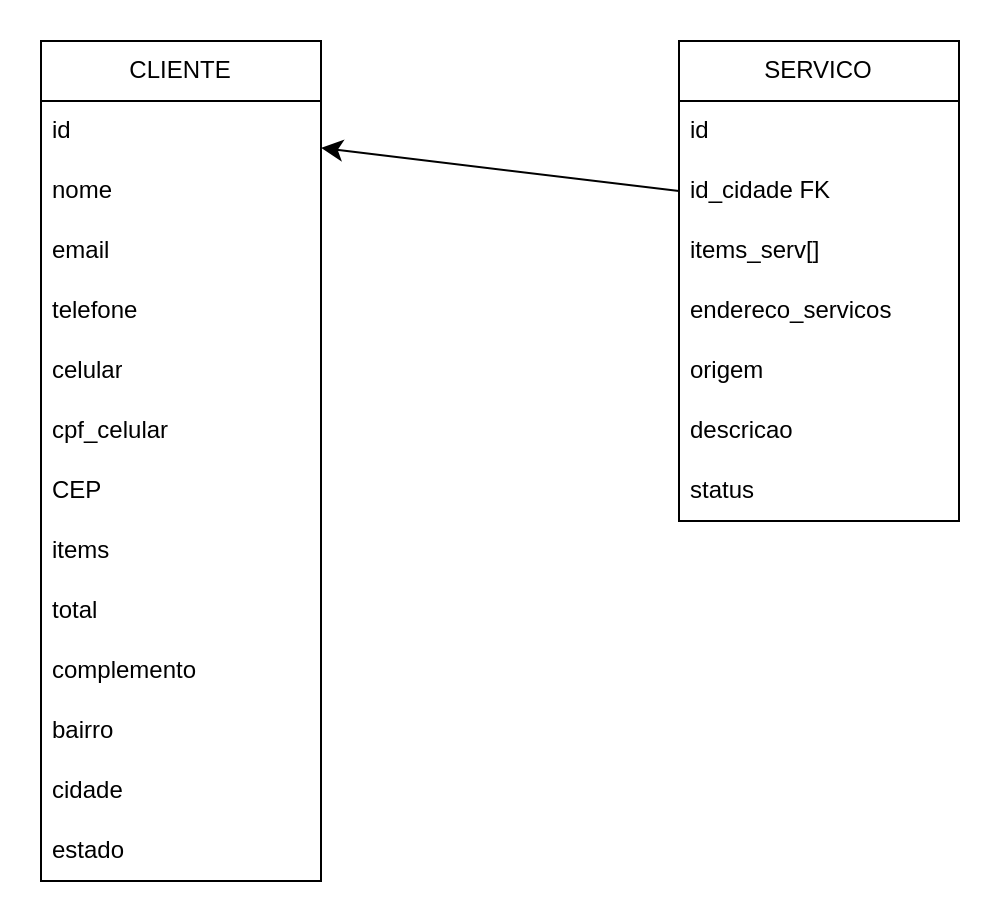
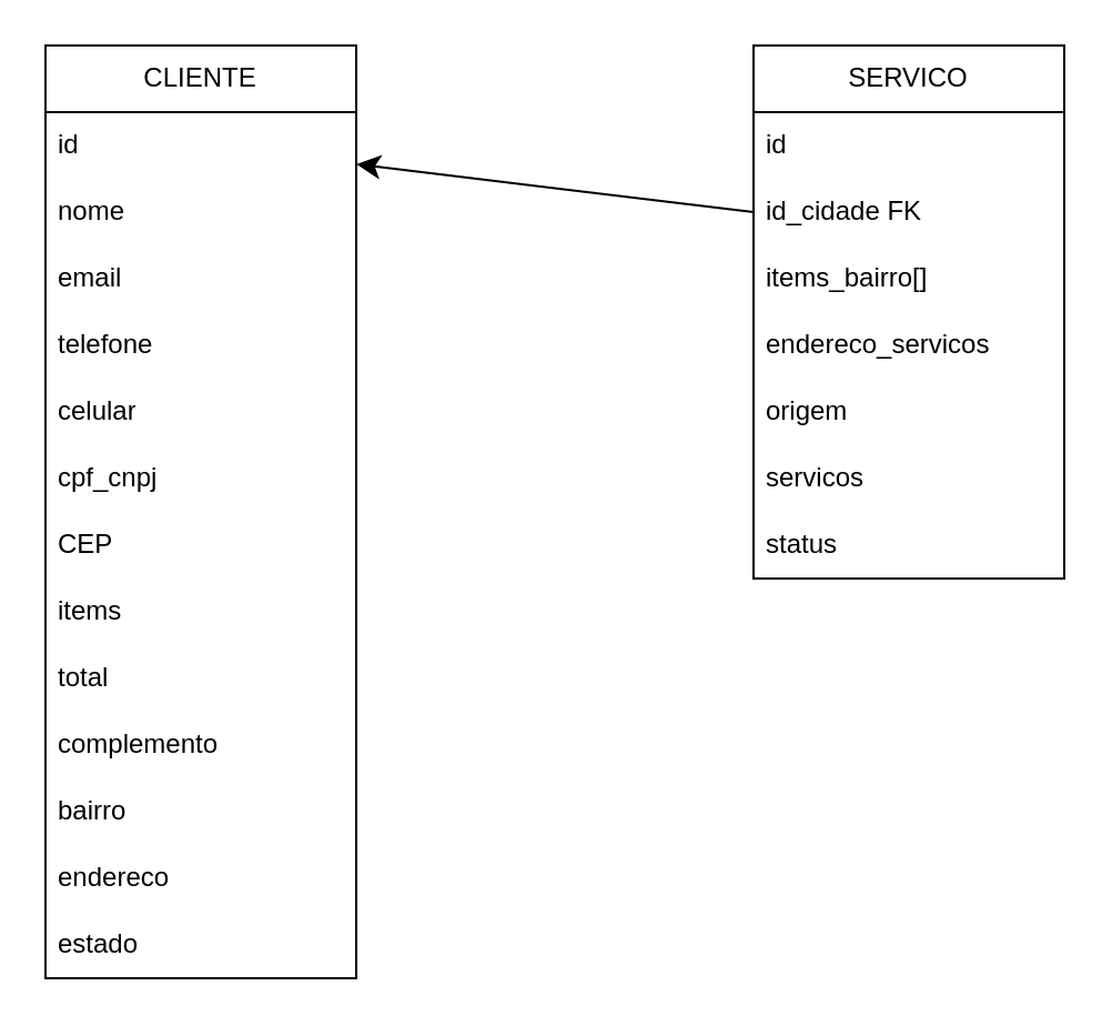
  <mxCell id="0" />
  <mxCell id="1" parent="0" />
  <mxCell id="2" value="CLIENTE" style="swimlane;fontStyle=0;childLayout=stackLayout;horizontal=1;startSize=30;horizontalStack=0;resizeParent=1;resizeParentMax=0;resizeLast=0;collapsible=1;marginBottom=0;whiteSpace=wrap;html=1;" vertex="1" parent="1"><mxGeometry x="20" y="20" width="140" height="420" as="geometry" /></mxCell>
  <mxCell id="3" value="id" style="text;strokeColor=none;fillColor=none;align=left;verticalAlign=middle;spacingLeft=4;spacingRight=4;overflow=hidden;points=[[0,0.5],[1,0.5]];portConstraint=eastwest;rotatable=0;whiteSpace=wrap;html=1;" vertex="1" parent="2"><mxGeometry y="30" width="140" height="30" as="geometry" /></mxCell>
  <mxCell id="4" value="nome" style="text;strokeColor=none;fillColor=none;align=left;verticalAlign=middle;spacingLeft=4;spacingRight=4;overflow=hidden;points=[[0,0.5],[1,0.5]];portConstraint=eastwest;rotatable=0;whiteSpace=wrap;html=1;" vertex="1" parent="2"><mxGeometry y="60" width="140" height="30" as="geometry" /></mxCell>
  <mxCell id="5" value="email" style="text;strokeColor=none;fillColor=none;align=left;verticalAlign=middle;spacingLeft=4;spacingRight=4;overflow=hidden;points=[[0,0.5],[1,0.5]];portConstraint=eastwest;rotatable=0;whiteSpace=wrap;html=1;" vertex="1" parent="2"><mxGeometry y="90" width="140" height="30" as="geometry" /></mxCell>
  <mxCell id="6" value="telefone" style="text;strokeColor=none;fillColor=none;align=left;verticalAlign=middle;spacingLeft=4;spacingRight=4;overflow=hidden;points=[[0,0.5],[1,0.5]];portConstraint=eastwest;rotatable=0;whiteSpace=wrap;html=1;" vertex="1" parent="2"><mxGeometry y="120" width="140" height="30" as="geometry" /></mxCell>
  <mxCell id="7" value="celular" style="text;strokeColor=none;fillColor=none;align=left;verticalAlign=middle;spacingLeft=4;spacingRight=4;overflow=hidden;points=[[0,0.5],[1,0.5]];portConstraint=eastwest;rotatable=0;whiteSpace=wrap;html=1;" vertex="1" parent="2"><mxGeometry y="150" width="140" height="30" as="geometry" /></mxCell>
- <mxCell id="8" value="cpf_celular" style="text;strokeColor=none;fillColor=none;align=left;verticalAlign=middle;spacingLeft=4;spacingRight=4;overflow=hidden;points=[[0,0.5],[1,0.5]];portConstraint=eastwest;rotatable=0;whiteSpace=wrap;html=1;" vertex="1" parent="2"><mxGeometry y="180" width="140" height="30" as="geometry" /></mxCell>
+ <mxCell id="8" value="cpf_cnpj" style="text;strokeColor=none;fillColor=none;align=left;verticalAlign=middle;spacingLeft=4;spacingRight=4;overflow=hidden;points=[[0,0.5],[1,0.5]];portConstraint=eastwest;rotatable=0;whiteSpace=wrap;html=1;" vertex="1" parent="2"><mxGeometry y="180" width="140" height="30" as="geometry" /></mxCell>
  <mxCell id="9" value="CEP" style="text;strokeColor=none;fillColor=none;align=left;verticalAlign=middle;spacingLeft=4;spacingRight=4;overflow=hidden;points=[[0,0.5],[1,0.5]];portConstraint=eastwest;rotatable=0;whiteSpace=wrap;html=1;" vertex="1" parent="2"><mxGeometry y="210" width="140" height="30" as="geometry" /></mxCell>
  <mxCell id="10" value="items" style="text;strokeColor=none;fillColor=none;align=left;verticalAlign=middle;spacingLeft=4;spacingRight=4;overflow=hidden;points=[[0,0.5],[1,0.5]];portConstraint=eastwest;rotatable=0;whiteSpace=wrap;html=1;" vertex="1" parent="2"><mxGeometry y="240" width="140" height="30" as="geometry" /></mxCell>
  <mxCell id="11" value="total" style="text;strokeColor=none;fillColor=none;align=left;verticalAlign=middle;spacingLeft=4;spacingRight=4;overflow=hidden;points=[[0,0.5],[1,0.5]];portConstraint=eastwest;rotatable=0;whiteSpace=wrap;html=1;" vertex="1" parent="2"><mxGeometry y="270" width="140" height="30" as="geometry" /></mxCell>
  <mxCell id="12" value="complemento" style="text;strokeColor=none;fillColor=none;align=left;verticalAlign=middle;spacingLeft=4;spacingRight=4;overflow=hidden;points=[[0,0.5],[1,0.5]];portConstraint=eastwest;rotatable=0;whiteSpace=wrap;html=1;" vertex="1" parent="2"><mxGeometry y="300" width="140" height="30" as="geometry" /></mxCell>
  <mxCell id="13" value="bairro" style="text;strokeColor=none;fillColor=none;align=left;verticalAlign=middle;spacingLeft=4;spacingRight=4;overflow=hidden;points=[[0,0.5],[1,0.5]];portConstraint=eastwest;rotatable=0;whiteSpace=wrap;html=1;" vertex="1" parent="2"><mxGeometry y="330" width="140" height="30" as="geometry" /></mxCell>
- <mxCell id="14" value="cidade" style="text;strokeColor=none;fillColor=none;align=left;verticalAlign=middle;spacingLeft=4;spacingRight=4;overflow=hidden;points=[[0,0.5],[1,0.5]];portConstraint=eastwest;rotatable=0;whiteSpace=wrap;html=1;" vertex="1" parent="2"><mxGeometry y="360" width="140" height="30" as="geometry" /></mxCell>
+ <mxCell id="14" value="endereco" style="text;strokeColor=none;fillColor=none;align=left;verticalAlign=middle;spacingLeft=4;spacingRight=4;overflow=hidden;points=[[0,0.5],[1,0.5]];portConstraint=eastwest;rotatable=0;whiteSpace=wrap;html=1;" vertex="1" parent="2"><mxGeometry y="360" width="140" height="30" as="geometry" /></mxCell>
  <mxCell id="15" value="estado" style="text;strokeColor=none;fillColor=none;align=left;verticalAlign=middle;spacingLeft=4;spacingRight=4;overflow=hidden;points=[[0,0.5],[1,0.5]];portConstraint=eastwest;rotatable=0;whiteSpace=wrap;html=1;" vertex="1" parent="2"><mxGeometry y="390" width="140" height="30" as="geometry" /></mxCell>
  <mxCell id="16" value="SERVICO" style="swimlane;fontStyle=0;childLayout=stackLayout;horizontal=1;startSize=30;horizontalStack=0;resizeParent=1;resizeParentMax=0;resizeLast=0;collapsible=1;marginBottom=0;whiteSpace=wrap;html=1;" vertex="1" parent="1"><mxGeometry x="339" y="20" width="140" height="240" as="geometry" /></mxCell>
  <mxCell id="17" value="id" style="text;strokeColor=none;fillColor=none;align=left;verticalAlign=middle;spacingLeft=4;spacingRight=4;overflow=hidden;points=[[0,0.5],[1,0.5]];portConstraint=eastwest;rotatable=0;whiteSpace=wrap;html=1;" vertex="1" parent="16"><mxGeometry y="30" width="140" height="30" as="geometry" /></mxCell>
  <mxCell id="18" value="id_cidade FK" style="text;strokeColor=none;fillColor=none;align=left;verticalAlign=middle;spacingLeft=4;spacingRight=4;overflow=hidden;points=[[0,0.5],[1,0.5]];portConstraint=eastwest;rotatable=0;whiteSpace=wrap;html=1;" vertex="1" parent="16"><mxGeometry y="60" width="140" height="30" as="geometry" /></mxCell>
- <mxCell id="19" value="items_serv[]" style="text;strokeColor=none;fillColor=none;align=left;verticalAlign=middle;spacingLeft=4;spacingRight=4;overflow=hidden;points=[[0,0.5],[1,0.5]];portConstraint=eastwest;rotatable=0;whiteSpace=wrap;html=1;" vertex="1" parent="16"><mxGeometry y="90" width="140" height="30" as="geometry" /></mxCell>
+ <mxCell id="19" value="items_bairro[]" style="text;strokeColor=none;fillColor=none;align=left;verticalAlign=middle;spacingLeft=4;spacingRight=4;overflow=hidden;points=[[0,0.5],[1,0.5]];portConstraint=eastwest;rotatable=0;whiteSpace=wrap;html=1;" vertex="1" parent="16"><mxGeometry y="90" width="140" height="30" as="geometry" /></mxCell>
  <mxCell id="20" value="endereco_servicos" style="text;strokeColor=none;fillColor=none;align=left;verticalAlign=middle;spacingLeft=4;spacingRight=4;overflow=hidden;points=[[0,0.5],[1,0.5]];portConstraint=eastwest;rotatable=0;whiteSpace=wrap;html=1;" vertex="1" parent="16"><mxGeometry y="120" width="140" height="30" as="geometry" /></mxCell>
  <mxCell id="21" value="origem" style="text;strokeColor=none;fillColor=none;align=left;verticalAlign=middle;spacingLeft=4;spacingRight=4;overflow=hidden;points=[[0,0.5],[1,0.5]];portConstraint=eastwest;rotatable=0;whiteSpace=wrap;html=1;" vertex="1" parent="16"><mxGeometry y="150" width="140" height="30" as="geometry" /></mxCell>
- <mxCell id="22" value="descricao" style="text;strokeColor=none;fillColor=none;align=left;verticalAlign=middle;spacingLeft=4;spacingRight=4;overflow=hidden;points=[[0,0.5],[1,0.5]];portConstraint=eastwest;rotatable=0;whiteSpace=wrap;html=1;" vertex="1" parent="16"><mxGeometry y="180" width="140" height="30" as="geometry" /></mxCell>
+ <mxCell id="22" value="servicos" style="text;strokeColor=none;fillColor=none;align=left;verticalAlign=middle;spacingLeft=4;spacingRight=4;overflow=hidden;points=[[0,0.5],[1,0.5]];portConstraint=eastwest;rotatable=0;whiteSpace=wrap;html=1;" vertex="1" parent="16"><mxGeometry y="180" width="140" height="30" as="geometry" /></mxCell>
  <mxCell id="23" value="status" style="text;strokeColor=none;fillColor=none;align=left;verticalAlign=middle;spacingLeft=4;spacingRight=4;overflow=hidden;points=[[0,0.5],[1,0.5]];portConstraint=eastwest;rotatable=0;whiteSpace=wrap;html=1;" vertex="1" parent="16"><mxGeometry y="210" width="140" height="30" as="geometry" /></mxCell>
  <mxCell id="24" style="edgeStyle=none;curved=1;rounded=0;orthogonalLoop=1;jettySize=auto;html=1;exitX=0;exitY=0.5;exitDx=0;exitDy=0;fontSize=12;startSize=8;endSize=8;" edge="1" parent="1" source="18" target="3"><mxGeometry relative="1" as="geometry" /></mxCell>
